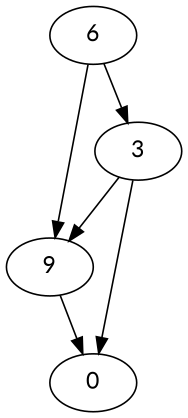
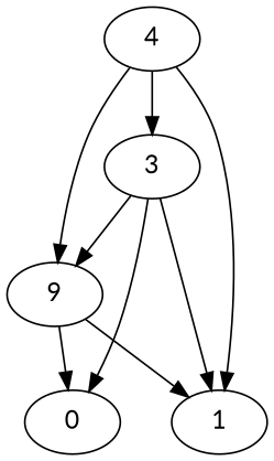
  digraph {
    fontname=Lato
    node [fontname=Lato]
    edge [fontname=Lato]
    n1 [label=9]
+   1
    0
    3
-   4 [label=6]
+   4
+   n1 -> 1
    n1 -> 0
    3 -> n1
+   3 -> 1
    3 -> 0
    4 -> n1
+   4 -> 1
    4 -> 3
  }
